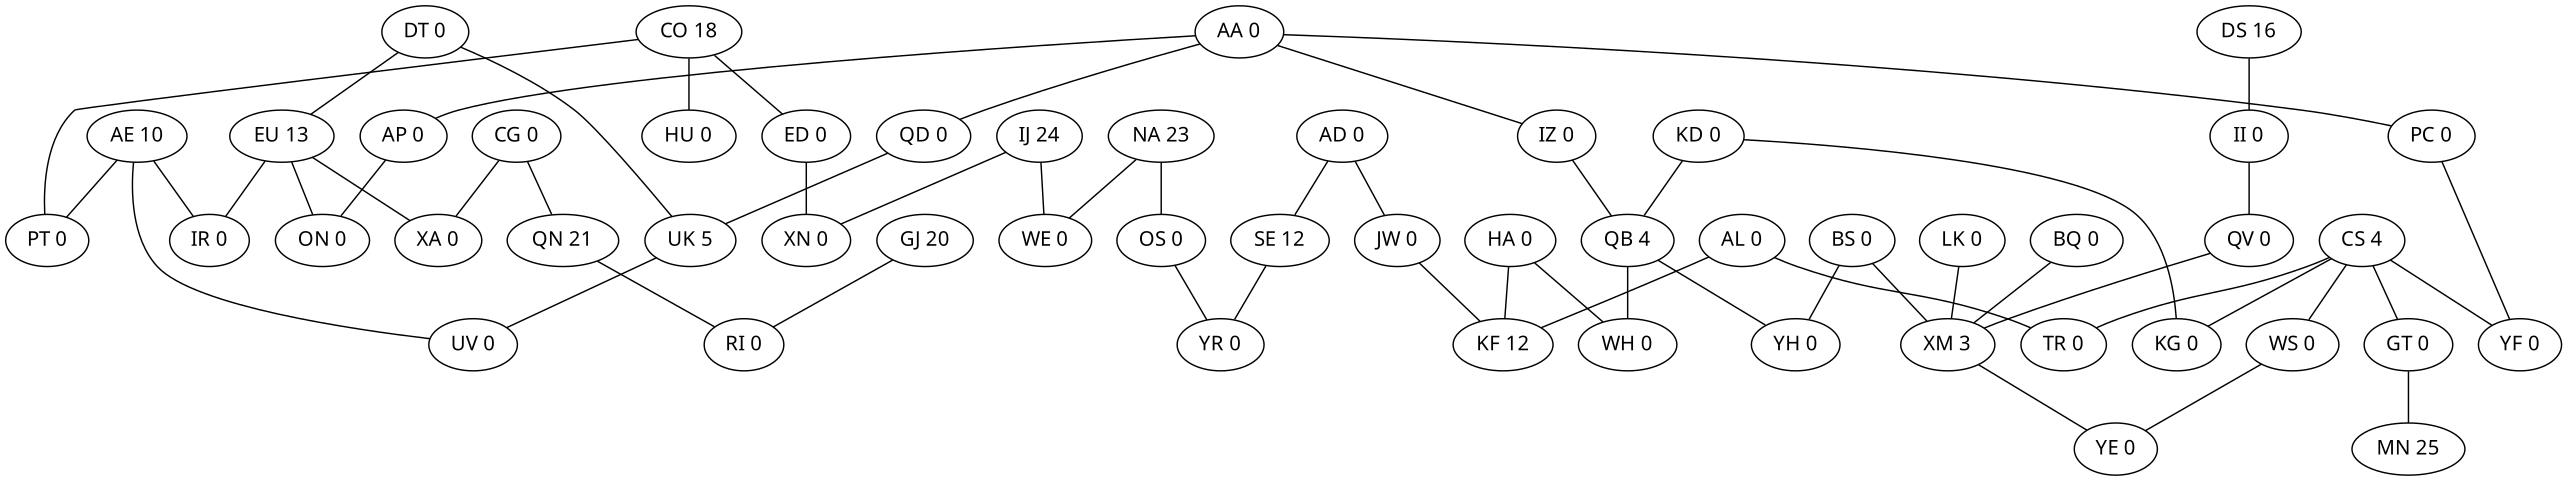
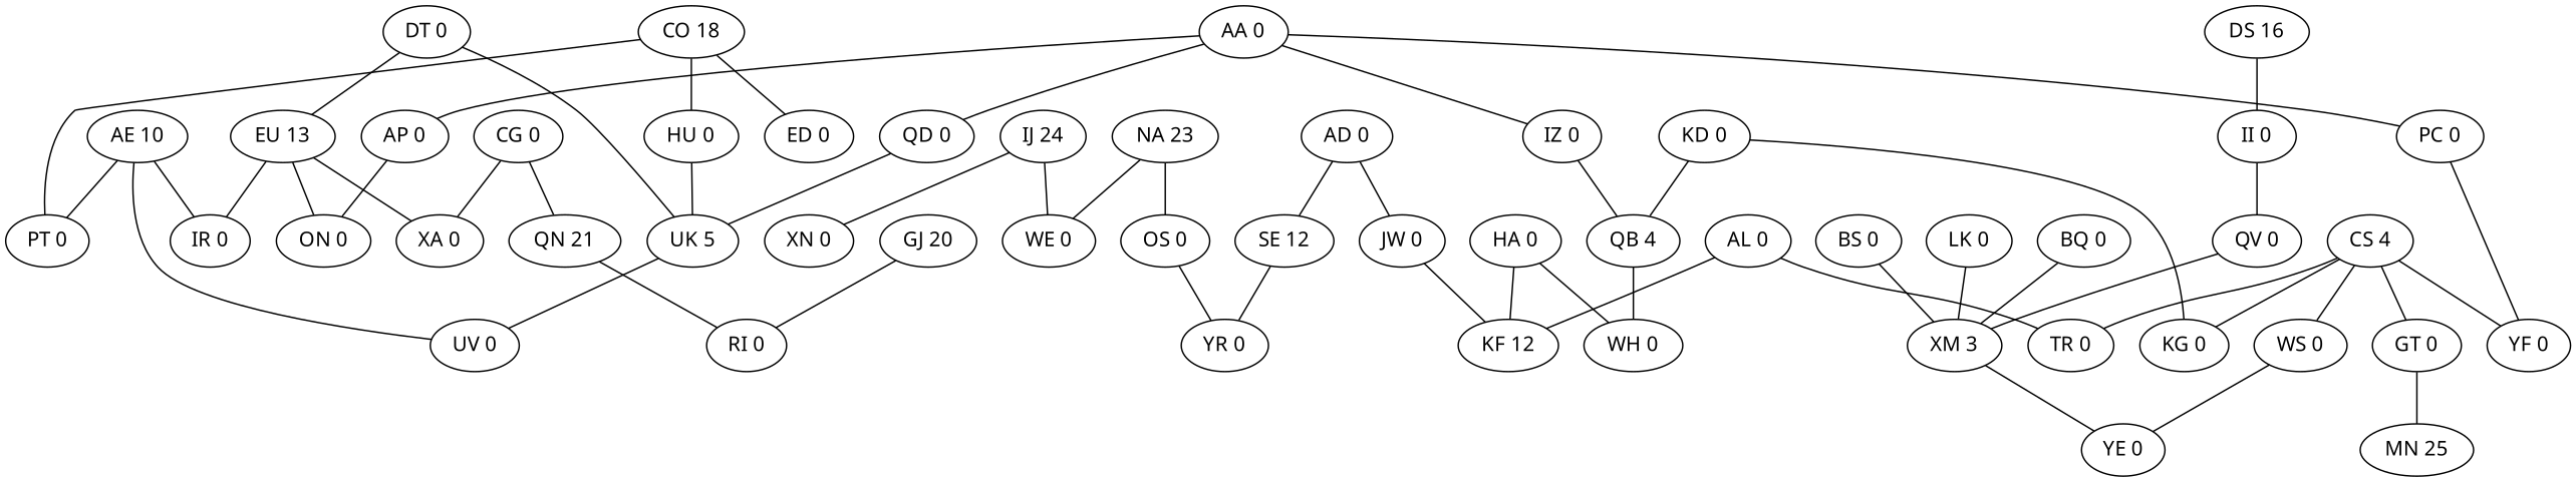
  graph {
    fontname="Noto Sans"
    node [fontname="Noto Sans"]
    edge [fontname="Noto Sans"]
    n1 [label="AP 0"]
    n2 [label="ON 0"]
    n3 [label="QN 21"]
    n4 [label="RI 0"]
    n5 [label="LK 0"]
    n6 [label="XM 3"]
    n7 [label="YE 0"]
    n8 [label="HA 0"]
    n9 [label="KF 12"]
    n10 [label="WH 0"]
    n11 [label="DS 16"]
    n12 [label="II 0"]
    n13 [label="QV 0"]
    n14 [label="KD 0"]
    n15 [label="KG 0"]
    n16 [label="QB 4"]
-   n17 [label="YH 0"]
    n18 [label="JW 0"]
    n19 [label="HU 0"]
    n20 [label="UK 5"]
    n21 [label="UV 0"]
    n22 [label="AE 10"]
    n23 [label="IR 0"]
    n24 [label="PT 0"]
    n25 [label="XA 0"]
    n26 [label="SE 12"]
    n27 [label="YR 0"]
    n28 [label="TR 0"]
    n29 [label="BS 0"]
    n30 [label="IJ 24"]
    n31 [label="WE 0"]
    n32 [label="XN 0"]
    n33 [label="AA 0"]
    n34 [label="IZ 0"]
    n35 [label="PC 0"]
    n36 [label="QD 0"]
    n37 [label="YF 0"]
    n38 [label="GJ 20"]
    n39 [label="EU 13"]
    n40 [label="ED 0"]
    n41 [label="DT 0"]
    n42 [label="AD 0"]
    n43 [label="GT 0"]
    n44 [label="MN 25"]
    n45 [label="BQ 0"]
    n46 [label="OS 0"]
    n47 [label="CG 0"]
    n48 [label="AL 0"]
    n49 [label="WS 0"]
    n50 [label="CO 18"]
    n51 [label="CS 4"]
    n52 [label="NA 23"]
    n1 -- n2
    n3 -- n4
    n5 -- n6
    n6 -- n7
    n8 -- n9
    n8 -- n10
    n11 -- n12
    n12 -- n13
    n13 -- n6
    n14 -- n15
    n14 -- n16
    n16 -- n10
-   n16 -- n17
    n18 -- n9
+   n19 -- n20
    n20 -- n21
    n22 -- n21
    n22 -- n23
    n22 -- n24
    n26 -- n27
    n29 -- n6
-   n29 -- n17
    n30 -- n31
    n30 -- n32
    n33 -- n1
    n33 -- n34
    n33 -- n35
    n33 -- n36
    n34 -- n16
    n35 -- n37
    n36 -- n20
    n38 -- n4
    n39 -- n2
    n39 -- n23
    n39 -- n25
-   n40 -- n32
    n41 -- n20
    n41 -- n39
    n42 -- n18
    n42 -- n26
    n43 -- n44
    n45 -- n6
    n46 -- n27
    n47 -- n3
    n47 -- n25
    n48 -- n9
    n48 -- n28
    n49 -- n7
    n50 -- n19
    n50 -- n24
    n50 -- n40
    n51 -- n15
    n51 -- n28
    n51 -- n37
    n51 -- n43
    n51 -- n49
    n52 -- n31
    n52 -- n46
  }
